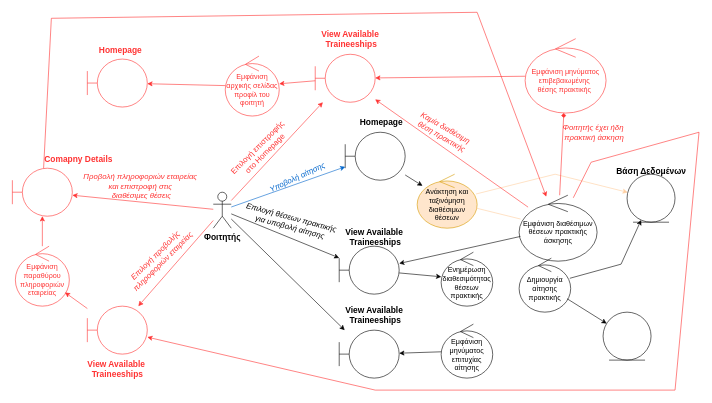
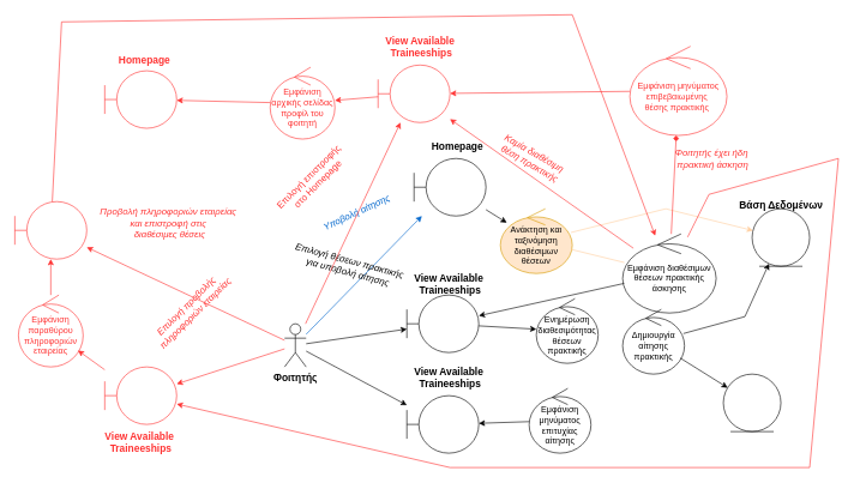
  <mxCell id="0" />
  <mxCell id="1" parent="0" />
- <mxCell id="2" value="&lt;font style=&quot;font-size: 14px;&quot;&gt;&lt;b&gt;Φοιτητής&lt;/b&gt;&lt;/font&gt;" style="shape=umlActor;verticalLabelPosition=bottom;verticalAlign=top;html=1;outlineConnect=0;" parent="1" vertex="1"><mxGeometry x="355" y="320" width="30" height="60" as="geometry" /></mxCell>
+ <mxCell id="2" value="&lt;font style=&quot;font-size: 14px;&quot;&gt;&lt;b&gt;Φοιτητής&lt;/b&gt;&lt;/font&gt;" style="shape=umlActor;verticalLabelPosition=bottom;verticalAlign=top;html=1;outlineConnect=0;" parent="1" vertex="1"><mxGeometry x="395" y="450" width="30" height="60" as="geometry" /></mxCell>
  <mxCell id="3" value="" style="shape=umlBoundary;whiteSpace=wrap;html=1;" parent="1" vertex="1"><mxGeometry x="575" y="220" width="100" height="80" as="geometry" /></mxCell>
  <mxCell id="4" value="" style="endArrow=classic;html=1;rounded=0;strokeColor=#0066CC;" parent="1" source="2" target="3" edge="1"><mxGeometry width="50" height="50" relative="1" as="geometry"><mxPoint x="655" y="530" as="sourcePoint" /><mxPoint x="705" y="480" as="targetPoint" /></mxGeometry></mxCell>
  <mxCell id="5" value="Υποβολή αίτησης" style="text;html=1;align=center;verticalAlign=middle;resizable=0;points=[];autosize=1;strokeColor=none;fillColor=none;fontSize=13;fontStyle=2;rotation=-25;fontColor=#0066CC;" parent="1" vertex="1"><mxGeometry x="435" y="280" width="120" height="30" as="geometry" /></mxCell>
  <mxCell id="6" value="Homepage" style="text;html=1;align=center;verticalAlign=middle;resizable=0;points=[];autosize=1;strokeColor=none;fillColor=none;fontSize=14;fontStyle=1" parent="1" vertex="1"><mxGeometry x="590" y="188" width="90" height="30" as="geometry" /></mxCell>
  <mxCell id="7" value="Εμφάνιση διαθέσιμων θέσεων πρακτικής άσκησης" style="ellipse;shape=umlControl;whiteSpace=wrap;html=1;fontStyle=0" parent="1" vertex="1"><mxGeometry x="865" y="325" width="130" height="110" as="geometry" /></mxCell>
  <mxCell id="8" value="" style="shape=umlBoundary;whiteSpace=wrap;html=1;" parent="1" vertex="1"><mxGeometry x="565" y="410" width="100" height="80" as="geometry" /></mxCell>
  <mxCell id="9" value="View Available&amp;nbsp;&lt;div&gt;Traineeships&lt;/div&gt;" style="text;html=1;align=center;verticalAlign=middle;resizable=0;points=[];autosize=1;strokeColor=none;fillColor=none;fontSize=14;fontStyle=1" parent="1" vertex="1"><mxGeometry x="565" y="370" width="120" height="50" as="geometry" /></mxCell>
  <mxCell id="10" value="" style="endArrow=classic;html=1;rounded=0;strokeColor=#FFCE9F;" parent="1" source="55" target="13" edge="1"><mxGeometry width="50" height="50" relative="1" as="geometry"><mxPoint x="775" y="400" as="sourcePoint" /><mxPoint x="705" y="480" as="targetPoint" /><Array as="points"><mxPoint x="925" y="290" /></Array></mxGeometry></mxCell>
  <mxCell id="11" value="" style="endArrow=classic;html=1;rounded=0;" parent="1" source="2" target="8" edge="1"><mxGeometry width="50" height="50" relative="1" as="geometry"><mxPoint x="655" y="530" as="sourcePoint" /><mxPoint x="705" y="480" as="targetPoint" /></mxGeometry></mxCell>
  <mxCell id="12" value="Επιλογή θέσεων πρακτικής&amp;nbsp;&lt;div&gt;για υποβολή αίτησης&lt;/div&gt;" style="text;html=1;align=center;verticalAlign=middle;resizable=0;points=[];autosize=1;strokeColor=none;fillColor=none;fontSize=13;fontStyle=2;rotation=15;" parent="1" vertex="1"><mxGeometry x="395" y="350" width="180" height="40" as="geometry" /></mxCell>
  <mxCell id="13" value="" style="ellipse;shape=umlEntity;whiteSpace=wrap;html=1;" parent="1" vertex="1"><mxGeometry x="1045" y="290" width="80" height="80" as="geometry" /></mxCell>
  <mxCell id="14" value="Βάση Δεδομένων" style="text;html=1;align=center;verticalAlign=middle;resizable=0;points=[];autosize=1;strokeColor=none;fillColor=none;fontSize=14;fontStyle=1" parent="1" vertex="1"><mxGeometry x="1020" y="270" width="130" height="30" as="geometry" /></mxCell>
- <mxCell id="15" value="Ενημέρωση διαθεσιμότητας θέσεων πρακτικής" style="ellipse;shape=umlControl;whiteSpace=wrap;html=1;" parent="1" vertex="1"><mxGeometry x="735" y="420" width="86" height="90" as="geometry" /></mxCell>
+ <mxCell id="15" value="Ενημέρωση διαθεσιμότητας θέσεων πρακτικής" style="ellipse;shape=umlControl;whiteSpace=wrap;html=1;" parent="1" vertex="1"><mxGeometry x="745" y="415" width="86" height="90" as="geometry" /></mxCell>
  <mxCell id="16" value="Δημιουργία αίτησης πρακτικής" style="ellipse;shape=umlControl;whiteSpace=wrap;html=1;" parent="1" vertex="1"><mxGeometry x="865" y="430" width="86" height="90" as="geometry" /></mxCell>
  <mxCell id="17" value="" style="ellipse;shape=umlEntity;whiteSpace=wrap;html=1;" parent="1" vertex="1"><mxGeometry x="1005" y="520" width="80" height="80" as="geometry" /></mxCell>
  <mxCell id="18" value="" style="endArrow=classic;html=1;rounded=0;" parent="1" source="8" target="15" edge="1"><mxGeometry width="50" height="50" relative="1" as="geometry"><mxPoint x="655" y="530" as="sourcePoint" /><mxPoint x="705" y="480" as="targetPoint" /></mxGeometry></mxCell>
  <mxCell id="19" value="" style="endArrow=classic;html=1;rounded=0;" parent="1" source="16" target="17" edge="1"><mxGeometry width="50" height="50" relative="1" as="geometry"><mxPoint x="655" y="530" as="sourcePoint" /><mxPoint x="705" y="480" as="targetPoint" /></mxGeometry></mxCell>
  <mxCell id="20" value="" style="endArrow=classic;html=1;rounded=0;" parent="1" source="16" target="13" edge="1"><mxGeometry width="50" height="50" relative="1" as="geometry"><mxPoint x="655" y="530" as="sourcePoint" /><mxPoint x="705" y="480" as="targetPoint" /><Array as="points"><mxPoint x="1035" y="440" /></Array></mxGeometry></mxCell>
  <mxCell id="21" value="Εμφάνιση μηνύματος επιτυχίας αίτησης" style="ellipse;shape=umlControl;whiteSpace=wrap;html=1;" parent="1" vertex="1"><mxGeometry x="735" y="540" width="86" height="90" as="geometry" /></mxCell>
  <mxCell id="22" value="" style="shape=umlBoundary;whiteSpace=wrap;html=1;" parent="1" vertex="1"><mxGeometry x="565" y="550" width="100" height="80" as="geometry" /></mxCell>
  <mxCell id="23" value="View Available&amp;nbsp;&lt;div&gt;Traineeships&lt;/div&gt;" style="text;html=1;align=center;verticalAlign=middle;resizable=0;points=[];autosize=1;strokeColor=none;fillColor=none;fontSize=14;fontStyle=1" parent="1" vertex="1"><mxGeometry x="565" y="500" width="120" height="50" as="geometry" /></mxCell>
  <mxCell id="24" value="" style="endArrow=classic;html=1;rounded=0;" parent="1" source="21" target="22" edge="1"><mxGeometry width="50" height="50" relative="1" as="geometry"><mxPoint x="655" y="530" as="sourcePoint" /><mxPoint x="705" y="480" as="targetPoint" /></mxGeometry></mxCell>
  <mxCell id="25" value="" style="endArrow=classic;html=1;rounded=0;" parent="1" source="2" target="22" edge="1"><mxGeometry width="50" height="50" relative="1" as="geometry"><mxPoint x="395" y="366" as="sourcePoint" /><mxPoint x="575" y="440" as="targetPoint" /></mxGeometry></mxCell>
  <mxCell id="26" value="" style="shape=umlBoundary;whiteSpace=wrap;html=1;strokeColor=light-dark(#FF3333,#ED0202);" parent="1" vertex="1"><mxGeometry x="525" y="90" width="100" height="80" as="geometry" /></mxCell>
  <mxCell id="27" value="" style="endArrow=classic;html=1;rounded=0;strokeColor=light-dark(#FF3333,#ED0202);" parent="1" source="7" target="26" edge="1"><mxGeometry width="50" height="50" relative="1" as="geometry"><mxPoint x="675" y="410" as="sourcePoint" /><mxPoint x="725" y="360" as="targetPoint" /></mxGeometry></mxCell>
  <mxCell id="28" value="View Available&amp;nbsp;&lt;div&gt;Traineeships&lt;/div&gt;" style="text;html=1;align=center;verticalAlign=middle;resizable=0;points=[];autosize=1;strokeColor=none;fillColor=none;fontSize=14;fontStyle=1;fontColor=light-dark(#FF3333,#ED0202);" parent="1" vertex="1"><mxGeometry x="525" y="40" width="120" height="50" as="geometry" /></mxCell>
  <mxCell id="29" value="Καμία διαθέσιμη&amp;nbsp;&lt;div&gt;θέση πρακτικής&lt;/div&gt;" style="text;html=1;align=center;verticalAlign=middle;resizable=0;points=[];autosize=1;strokeColor=none;fillColor=none;fontSize=13;fontStyle=2;fontColor=light-dark(#FF3333,#ED0202);rotation=30;" parent="1" vertex="1"><mxGeometry x="680" y="200" width="120" height="40" as="geometry" /></mxCell>
  <mxCell id="30" value="" style="endArrow=classic;html=1;rounded=0;strokeColor=light-dark(#FF3333,#ED0202);" parent="1" source="2" target="26" edge="1"><mxGeometry width="50" height="50" relative="1" as="geometry"><mxPoint x="675" y="370" as="sourcePoint" /><mxPoint x="725" y="320" as="targetPoint" /></mxGeometry></mxCell>
  <mxCell id="31" value="Επιλογή επιστροφής&amp;nbsp;&lt;div&gt;στο Homepage&lt;/div&gt;" style="text;html=1;align=center;verticalAlign=middle;resizable=0;points=[];autosize=1;strokeColor=none;fillColor=none;rotation=-45;fontColor=light-dark(#FF3333,#ED0202);fontSize=13;" parent="1" vertex="1"><mxGeometry x="360" y="230" width="150" height="40" as="geometry" /></mxCell>
  <mxCell id="32" value="Εμφάνιση αρχικής σελίδας προφίλ του φοιτητή" style="ellipse;shape=umlControl;whiteSpace=wrap;html=1;fontColor=light-dark(#FF3333,#ED0202);strokeColor=light-dark(#FF3333,#ED0202);" parent="1" vertex="1"><mxGeometry x="375" y="93" width="90" height="100" as="geometry" /></mxCell>
  <mxCell id="33" value="" style="shape=umlBoundary;whiteSpace=wrap;html=1;strokeColor=light-dark(#FF3333,#ED0202);" parent="1" vertex="1"><mxGeometry x="145" y="98" width="100" height="80" as="geometry" /></mxCell>
  <mxCell id="34" value="" style="endArrow=classic;html=1;rounded=0;strokeColor=light-dark(#FF3333,#ED0202);" parent="1" source="26" target="32" edge="1"><mxGeometry width="50" height="50" relative="1" as="geometry"><mxPoint x="810" y="300" as="sourcePoint" /><mxPoint x="635" y="175" as="targetPoint" /></mxGeometry></mxCell>
  <mxCell id="35" value="Homepage" style="text;html=1;align=center;verticalAlign=middle;resizable=0;points=[];autosize=1;strokeColor=none;fillColor=none;fontSize=14;fontStyle=1;fontColor=light-dark(#FF3333,#ED0202);" parent="1" vertex="1"><mxGeometry x="155" y="68" width="90" height="30" as="geometry" /></mxCell>
  <mxCell id="36" value="" style="endArrow=classic;html=1;rounded=0;strokeColor=light-dark(#FF3333,#ED0202);" parent="1" source="32" target="33" edge="1"><mxGeometry width="50" height="50" relative="1" as="geometry"><mxPoint x="535" y="141" as="sourcePoint" /><mxPoint x="451" y="144" as="targetPoint" /></mxGeometry></mxCell>
  <mxCell id="37" value="" style="shape=umlBoundary;whiteSpace=wrap;html=1;strokeColor=light-dark(#FF3333,#ED0202);" parent="1" vertex="1"><mxGeometry x="145" y="510" width="100" height="80" as="geometry" /></mxCell>
  <mxCell id="38" value="View Available&amp;nbsp;&lt;div&gt;Traineeships&lt;/div&gt;" style="text;html=1;align=center;verticalAlign=middle;resizable=0;points=[];autosize=1;strokeColor=none;fillColor=none;fontSize=14;fontStyle=1;fontColor=light-dark(#FF3333,#ED0202);" parent="1" vertex="1"><mxGeometry x="135" y="590" width="120" height="50" as="geometry" /></mxCell>
  <mxCell id="39" value="" style="endArrow=none;html=1;rounded=0;strokeColor=light-dark(#FF3333,#ED0202);" parent="1" source="7" edge="1"><mxGeometry width="50" height="50" relative="1" as="geometry"><mxPoint x="695" y="440" as="sourcePoint" /><mxPoint x="625" y="650" as="targetPoint" /><Array as="points"><mxPoint x="985" y="270" /><mxPoint x="1165" y="220" /><mxPoint x="1125" y="650" /></Array></mxGeometry></mxCell>
  <mxCell id="40" value="" style="endArrow=classic;html=1;rounded=0;fontColor=light-dark(#FF3333,#ED0202);strokeColor=light-dark(#FF3333,#ED0202);" parent="1" target="37" edge="1"><mxGeometry width="50" height="50" relative="1" as="geometry"><mxPoint x="625" y="650" as="sourcePoint" /><mxPoint x="745" y="390" as="targetPoint" /></mxGeometry></mxCell>
  <mxCell id="41" value="" style="endArrow=classic;html=1;rounded=0;strokeColor=light-dark(#FF3333,#ED0202);" parent="1" source="2" target="37" edge="1"><mxGeometry width="50" height="50" relative="1" as="geometry"><mxPoint x="395" y="344" as="sourcePoint" /><mxPoint x="548" y="180" as="targetPoint" /></mxGeometry></mxCell>
  <mxCell id="42" value="Επιλογή προβολής&amp;nbsp;&lt;div&gt;πληροφοριών εταιρείας&lt;/div&gt;" style="text;html=1;align=center;verticalAlign=middle;resizable=0;points=[];autosize=1;strokeColor=none;fillColor=none;fontSize=13;fontStyle=2;rotation=-45;fontColor=light-dark(#FF3333,#ED0202);" parent="1" vertex="1"><mxGeometry x="185" y="410" width="160" height="40" as="geometry" /></mxCell>
  <mxCell id="43" value="Εμφάνιση παραθύρου πληροφοριών εταιρείας" style="ellipse;shape=umlControl;whiteSpace=wrap;html=1;fontColor=light-dark(#FF3333,#ED0202);strokeColor=light-dark(#FF3333,#ED0202);" parent="1" vertex="1"><mxGeometry x="25" y="410" width="90" height="100" as="geometry" /></mxCell>
  <mxCell id="44" value="" style="endArrow=classic;html=1;rounded=0;strokeColor=light-dark(#FF3333,#ED0202);" parent="1" source="37" target="43" edge="1"><mxGeometry width="50" height="50" relative="1" as="geometry"><mxPoint x="535" y="142" as="sourcePoint" /><mxPoint x="465" y="146" as="targetPoint" /></mxGeometry></mxCell>
  <mxCell id="45" value="" style="shape=umlBoundary;whiteSpace=wrap;html=1;strokeColor=light-dark(#FF3333,#ED0202);" parent="1" vertex="1"><mxGeometry x="20" y="280" width="100" height="80" as="geometry" /></mxCell>
- <mxCell id="46" value="Comapny Details" style="text;html=1;align=center;verticalAlign=middle;resizable=0;points=[];autosize=1;strokeColor=none;fillColor=none;fontColor=light-dark(#FF3333,#ED0202);fontStyle=1;fontSize=14;" parent="1" vertex="1"><mxGeometry x="65" y="250" width="130" height="30" as="geometry" /></mxCell>
  <mxCell id="47" value="" style="endArrow=classic;html=1;rounded=0;strokeColor=light-dark(#FF3333,#ED0202);" parent="1" source="43" target="45" edge="1"><mxGeometry width="50" height="50" relative="1" as="geometry"><mxPoint x="155" y="524" as="sourcePoint" /><mxPoint x="118" y="497" as="targetPoint" /></mxGeometry></mxCell>
  <mxCell id="48" value="" style="endArrow=classic;html=1;rounded=0;strokeColor=light-dark(#FF3333,#ED0202);" parent="1" source="2" target="45" edge="1"><mxGeometry width="50" height="50" relative="1" as="geometry"><mxPoint x="365" y="377" as="sourcePoint" /><mxPoint x="240" y="520" as="targetPoint" /></mxGeometry></mxCell>
  <mxCell id="49" value="Προβολή πληροφοριών εταιρείας&amp;nbsp;&lt;div&gt;και επιστροφή στις&amp;nbsp;&lt;/div&gt;&lt;div&gt;διαθέσιμες θέσεις&lt;/div&gt;" style="text;html=1;align=center;verticalAlign=middle;resizable=0;points=[];autosize=1;strokeColor=none;fillColor=none;fontStyle=2;fontSize=13;fontColor=light-dark(#FF3333,#ED0202);" parent="1" vertex="1"><mxGeometry x="125" y="280" width="220" height="60" as="geometry" /></mxCell>
  <mxCell id="50" value="" style="endArrow=classic;html=1;rounded=0;strokeColor=light-dark(#FF3333,#ED0202);" parent="1" source="45" target="7" edge="1"><mxGeometry width="50" height="50" relative="1" as="geometry"><mxPoint x="555" y="440" as="sourcePoint" /><mxPoint x="795" y="90" as="targetPoint" /><Array as="points"><mxPoint x="85" y="30" /><mxPoint x="795" y="20" /></Array></mxGeometry></mxCell>
  <mxCell id="51" value="Εμφάνιση μηνύματος επιβεβαιωμένης&amp;nbsp;&lt;div&gt;θέσης πρακτικής&amp;nbsp;&lt;/div&gt;" style="ellipse;shape=umlControl;whiteSpace=wrap;html=1;fontColor=light-dark(#FF3333,#ED0202);strokeColor=light-dark(#FF3333,#ED0202);" parent="1" vertex="1"><mxGeometry x="875" y="64" width="135" height="124" as="geometry" /></mxCell>
  <mxCell id="52" value="" style="endArrow=diamond;html=1;rounded=0;strokeColor=light-dark(#FF3333,#ED0202);" parent="1" source="7" target="51" edge="1"><mxGeometry width="50" height="50" relative="1" as="geometry"><mxPoint x="810" y="300" as="sourcePoint" /><mxPoint x="635" y="175" as="targetPoint" /></mxGeometry></mxCell>
  <mxCell id="53" value="Φοιτητής έχει ήδη&amp;nbsp;&lt;div&gt;πρακτική άσκηση&lt;/div&gt;" style="text;html=1;align=center;verticalAlign=middle;resizable=0;points=[];autosize=1;strokeColor=none;fillColor=none;fontSize=13;fontStyle=2;fontColor=light-dark(#FF3333,#ED0202);" parent="1" vertex="1"><mxGeometry x="925" y="200" width="130" height="40" as="geometry" /></mxCell>
  <mxCell id="54" value="" style="endArrow=classic;html=1;rounded=0;strokeColor=light-dark(#FF3333,#ED0202);" parent="1" source="51" target="26" edge="1"><mxGeometry width="50" height="50" relative="1" as="geometry"><mxPoint x="884" y="284" as="sourcePoint" /><mxPoint x="926" y="193" as="targetPoint" /></mxGeometry></mxCell>
  <mxCell id="55" value="Ανάκτηση και ταξινόμηση διαθέσιμων θέσεων" style="ellipse;shape=umlControl;whiteSpace=wrap;html=1;fillColor=#ffe6cc;strokeColor=#d79b00;" vertex="1" parent="1"><mxGeometry x="695" y="290" width="100" height="90" as="geometry" /></mxCell>
  <mxCell id="56" value="" style="endArrow=classic;html=1;rounded=0;" edge="1" parent="1" source="3" target="55"><mxGeometry width="50" height="50" relative="1" as="geometry"><mxPoint x="885" y="513" as="sourcePoint" /><mxPoint x="821" y="567" as="targetPoint" /></mxGeometry></mxCell>
  <mxCell id="57" value="" style="endArrow=classic;html=1;rounded=0;" edge="1" parent="1" source="7" target="8"><mxGeometry width="50" height="50" relative="1" as="geometry"><mxPoint x="685" y="284" as="sourcePoint" /><mxPoint x="798" y="317" as="targetPoint" /></mxGeometry></mxCell>
  <mxCell id="58" value="" style="endArrow=none;html=1;rounded=0;strokeColor=#FFCE9F;" edge="1" parent="1" source="55" target="7"><mxGeometry width="50" height="50" relative="1" as="geometry"><mxPoint x="715" y="410" as="sourcePoint" /><mxPoint x="765" y="360" as="targetPoint" /></mxGeometry></mxCell>
